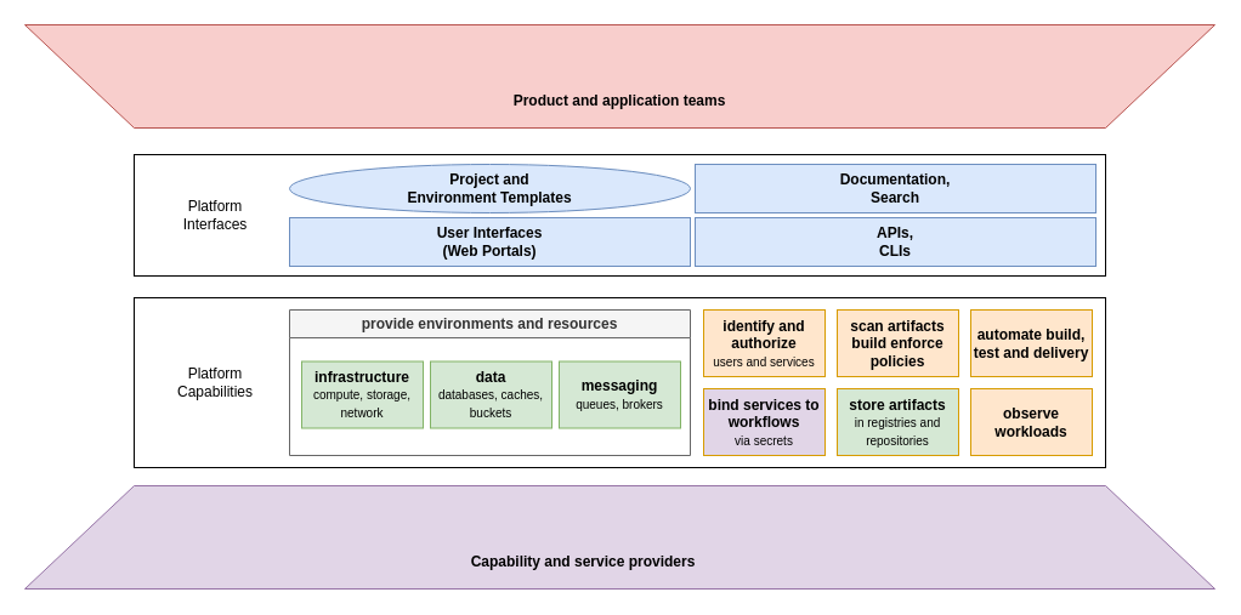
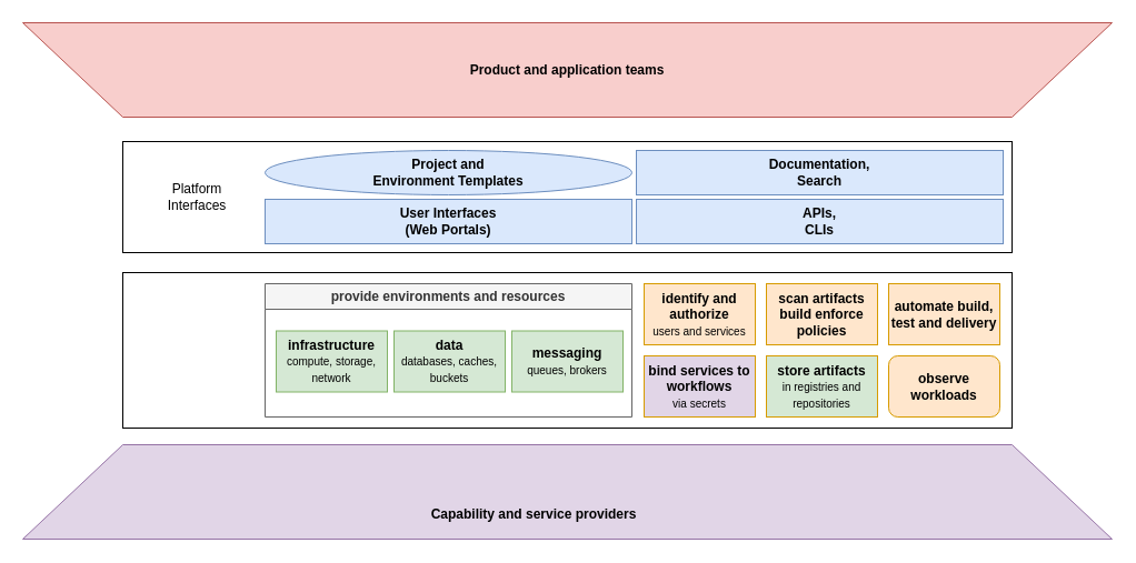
  <mxCell id="0" />
  <mxCell id="1" parent="0" />
  <mxCell id="2" value="" style="group" vertex="1" connectable="0" parent="1"><mxGeometry x="110" y="245" width="800" height="140" as="geometry" /></mxCell>
  <mxCell id="3" value="" style="rounded=0;whiteSpace=wrap;html=1;" vertex="1" parent="2"><mxGeometry width="800" height="140" as="geometry" /></mxCell>
- <mxCell id="4" value="Platform Capabilities" style="text;html=1;strokeColor=none;fillColor=none;align=center;verticalAlign=middle;whiteSpace=wrap;rounded=0;" vertex="1" parent="2"><mxGeometry x="37" y="55" width="60" height="30" as="geometry" /></mxCell>
  <mxCell id="5" value="" style="group" vertex="1" connectable="0" parent="2"><mxGeometry x="128" y="10" width="330" height="120" as="geometry" /></mxCell>
  <mxCell id="6" value="data&lt;font style=&quot;font-size: 10px;&quot;&gt;&lt;span style=&quot;font-weight: normal;&quot;&gt;&lt;br&gt;databases, caches, buckets&lt;/span&gt;&lt;/font&gt;" style="rounded=0;whiteSpace=wrap;html=1;fontStyle=1;rotation=0;fillColor=#d5e8d4;strokeColor=#82b366;" vertex="1" parent="5"><mxGeometry x="116" y="42.5" width="100" height="55" as="geometry" /></mxCell>
  <mxCell id="7" value="provide environments and resources" style="swimlane;whiteSpace=wrap;html=1;rotation=0;fillColor=#f5f5f5;fontColor=#333333;strokeColor=#666666;" vertex="1" parent="5"><mxGeometry width="330" height="120" as="geometry" /></mxCell>
  <mxCell id="8" value="infrastructure&lt;br&gt;&lt;span style=&quot;font-weight: normal;&quot;&gt;&lt;font size=&quot;1&quot;&gt;compute, storage, network&lt;/font&gt;&lt;/span&gt;" style="rounded=0;whiteSpace=wrap;html=1;fontStyle=1;rotation=0;fillColor=#d5e8d4;strokeColor=#82b366;" vertex="1" parent="7"><mxGeometry x="10" y="42.5" width="100" height="55" as="geometry" /></mxCell>
  <mxCell id="9" value="messaging&lt;font style=&quot;font-size: 10px;&quot;&gt;&lt;span style=&quot;font-weight: normal;&quot;&gt;&lt;br&gt;queues, brokers&lt;br&gt;&lt;/span&gt;&lt;/font&gt;" style="rounded=0;whiteSpace=wrap;html=1;fontStyle=1;rotation=0;fillColor=#d5e8d4;strokeColor=#82b366;" vertex="1" parent="7"><mxGeometry x="222" y="42.5" width="100" height="55" as="geometry" /></mxCell>
  <mxCell id="10" value="" style="group" vertex="1" connectable="0" parent="2"><mxGeometry x="469" y="10" width="320" height="120" as="geometry" /></mxCell>
  <mxCell id="11" value="identify and authorize&lt;font style=&quot;font-size: 10px;&quot;&gt;&lt;span style=&quot;font-weight: normal;&quot;&gt;&lt;br&gt;users and services&lt;/span&gt;&lt;/font&gt;" style="rounded=0;whiteSpace=wrap;html=1;fontStyle=1;rotation=0;fillColor=#ffe6cc;strokeColor=#d79b00;" vertex="1" parent="10"><mxGeometry width="100" height="55" as="geometry" /></mxCell>
  <mxCell id="12" value="bind services to workflows&lt;br&gt;&lt;font size=&quot;1&quot;&gt;&lt;span style=&quot;font-weight: normal;&quot;&gt;via secrets&lt;/span&gt;&lt;/font&gt;" style="rounded=0;whiteSpace=wrap;html=1;fontStyle=1;rotation=0;fillColor=#e1d5e7;strokeColor=#d79b00;" vertex="1" parent="10"><mxGeometry y="65" width="100" height="55" as="geometry" /></mxCell>
  <mxCell id="13" value="store artifacts&lt;br&gt;&lt;font size=&quot;1&quot;&gt;&lt;span style=&quot;font-weight: normal;&quot;&gt;in registries and repositories&lt;/span&gt;&lt;/font&gt;" style="rounded=0;whiteSpace=wrap;html=1;fontStyle=1;fillColor=#d5e8d4;strokeColor=#d79b00;" vertex="1" parent="10"><mxGeometry x="110" y="65" width="100" height="55" as="geometry" /></mxCell>
  <mxCell id="14" value="automate build, test and delivery" style="rounded=0;whiteSpace=wrap;html=1;fontStyle=1;fillColor=#ffe6cc;strokeColor=#d79b00;" vertex="1" parent="10"><mxGeometry x="220" width="100" height="55" as="geometry" /></mxCell>
- <mxCell id="15" value="observe workloads" style="rounded=0;whiteSpace=wrap;html=1;fontStyle=1;fillColor=#ffe6cc;strokeColor=#d79b00;" vertex="1" parent="10"><mxGeometry x="220" y="65" width="100" height="55" as="geometry" /></mxCell>
+ <mxCell id="15" value="observe workloads" style="whiteSpace=wrap;html=1;fontStyle=1;fillColor=#ffe6cc;strokeColor=#d79b00;rounded=1;" vertex="1" parent="10"><mxGeometry x="220" y="65" width="100" height="55" as="geometry" /></mxCell>
  <mxCell id="16" value="scan artifacts build enforce policies" style="rounded=0;whiteSpace=wrap;html=1;fontStyle=1;fillColor=#ffe6cc;strokeColor=#d79b00;" vertex="1" parent="10"><mxGeometry x="110" width="100" height="55" as="geometry" /></mxCell>
  <mxCell id="17" value="" style="group" vertex="1" connectable="0" parent="1"><mxGeometry x="110" y="127" width="800" height="100" as="geometry" /></mxCell>
  <mxCell id="18" value="" style="rounded=0;whiteSpace=wrap;html=1;" vertex="1" parent="17"><mxGeometry width="800" height="100" as="geometry" /></mxCell>
  <mxCell id="19" value="Platform Interfaces" style="text;html=1;strokeColor=none;fillColor=none;align=center;verticalAlign=middle;whiteSpace=wrap;rounded=0;" vertex="1" parent="17"><mxGeometry x="37" y="35" width="60" height="30" as="geometry" /></mxCell>
  <mxCell id="20" value="Documentation,&lt;br&gt; Search" style="rounded=0;whiteSpace=wrap;html=1;rotation=0;fontStyle=1;fillColor=#dae8fc;strokeColor=#6c8ebf;" vertex="1" parent="17"><mxGeometry x="462" y="8" width="330" height="40" as="geometry" /></mxCell>
  <mxCell id="21" value="User Interfaces&lt;br&gt;(Web Portals)" style="rounded=0;whiteSpace=wrap;html=1;fontStyle=1;fillColor=#dae8fc;strokeColor=#6c8ebf;" vertex="1" parent="17"><mxGeometry x="128" y="52" width="330" height="40" as="geometry" /></mxCell>
  <mxCell id="22" value="Project and &lt;br&gt;Environment Templates" style="ellipse;whiteSpace=wrap;html=1;fontStyle=1;fillColor=#dae8fc;strokeColor=#6c8ebf;" vertex="1" parent="17"><mxGeometry x="128" y="8" width="330" height="40" as="geometry" /></mxCell>
  <mxCell id="23" value="APIs,&lt;br&gt; CLIs" style="rounded=0;whiteSpace=wrap;html=1;rotation=0;fontStyle=1;fillColor=#dae8fc;strokeColor=#6c8ebf;" vertex="1" parent="17"><mxGeometry x="462" y="52" width="330" height="40" as="geometry" /></mxCell>
  <mxCell id="24" value="" style="group" vertex="1" connectable="0" parent="1"><mxGeometry x="20" y="400" width="980" height="85" as="geometry" /></mxCell>
  <mxCell id="25" value="" style="shape=trapezoid;perimeter=trapezoidPerimeter;whiteSpace=wrap;html=1;fixedSize=1;rotation=0;size=90;fillColor=#e1d5e7;strokeColor=#9673a6;" vertex="1" parent="24"><mxGeometry width="980" height="85" as="geometry" /></mxCell>
  <mxCell id="26" value="Capability and service providers" style="text;html=1;strokeColor=none;fillColor=none;align=center;verticalAlign=middle;whiteSpace=wrap;rounded=0;fontStyle=1" vertex="1" parent="24"><mxGeometry x="365" y="47.5" width="190" height="30" as="geometry" /></mxCell>
  <mxCell id="27" value="" style="group" vertex="1" connectable="0" parent="1"><mxGeometry x="20" y="20" width="980" height="85.0" as="geometry" /></mxCell>
  <mxCell id="28" value="" style="shape=trapezoid;perimeter=trapezoidPerimeter;whiteSpace=wrap;html=1;fixedSize=1;rotation=-180;size=90;labelBackgroundColor=default;labelBorderColor=default;fillColor=#f8cecc;strokeColor=#b85450;" vertex="1" parent="27"><mxGeometry y="5.684e-14" width="980" height="85" as="geometry" /></mxCell>
- <mxCell id="29" value="Product and application teams" style="text;html=1;strokeColor=none;fillColor=none;align=center;verticalAlign=middle;whiteSpace=wrap;rounded=0;fontStyle=1" vertex="1" parent="27"><mxGeometry x="395" y="47.5" width="190" height="30" as="geometry" /></mxCell>
+ <mxCell id="29" value="Product and application teams" style="text;html=1;strokeColor=none;fillColor=none;align=center;verticalAlign=middle;whiteSpace=wrap;rounded=0;fontStyle=1" vertex="1" parent="27"><mxGeometry x="395" y="27.5" width="190" height="30" as="geometry" /></mxCell>
